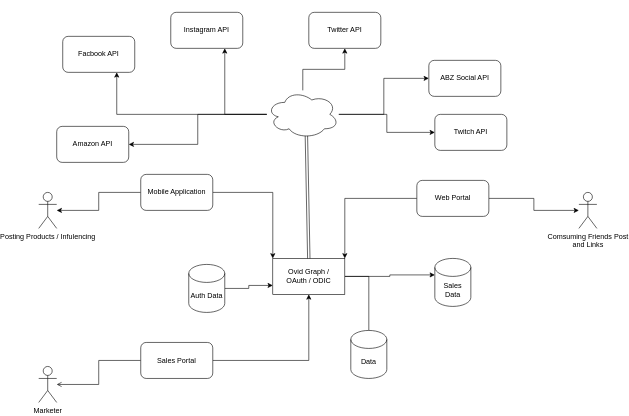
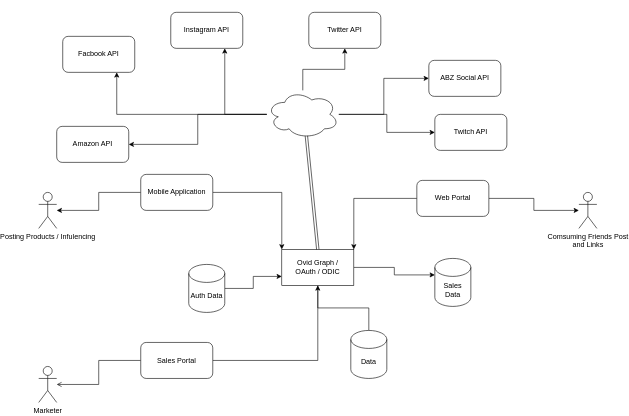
  <mxCell id="0" />
  <mxCell id="1" parent="0" />
  <mxCell id="2" style="edgeStyle=orthogonalEdgeStyle;rounded=0;orthogonalLoop=1;jettySize=auto;html=1;entryX=0;entryY=0.5;entryDx=0;entryDy=0;" edge="1" parent="1" source="8" target="29"><mxGeometry relative="1" as="geometry" /></mxCell>
  <mxCell id="3" style="edgeStyle=orthogonalEdgeStyle;rounded=0;orthogonalLoop=1;jettySize=auto;html=1;" edge="1" parent="1" source="8" target="28"><mxGeometry relative="1" as="geometry" /></mxCell>
  <mxCell id="4" style="edgeStyle=orthogonalEdgeStyle;rounded=0;orthogonalLoop=1;jettySize=auto;html=1;entryX=0.75;entryY=1;entryDx=0;entryDy=0;" edge="1" parent="1" source="8" target="27"><mxGeometry relative="1" as="geometry" /></mxCell>
  <mxCell id="5" style="edgeStyle=orthogonalEdgeStyle;rounded=0;orthogonalLoop=1;jettySize=auto;html=1;entryX=0.75;entryY=1;entryDx=0;entryDy=0;" edge="1" parent="1" source="8" target="26"><mxGeometry relative="1" as="geometry" /></mxCell>
  <mxCell id="6" style="edgeStyle=orthogonalEdgeStyle;rounded=0;orthogonalLoop=1;jettySize=auto;html=1;entryX=1;entryY=0.5;entryDx=0;entryDy=0;" edge="1" parent="1" source="8" target="33"><mxGeometry relative="1" as="geometry" /></mxCell>
  <mxCell id="7" style="edgeStyle=orthogonalEdgeStyle;rounded=0;orthogonalLoop=1;jettySize=auto;html=1;entryX=0;entryY=0.5;entryDx=0;entryDy=0;" edge="1" parent="1" source="8" target="34"><mxGeometry relative="1" as="geometry" /></mxCell>
  <mxCell id="8" value="" style="ellipse;shape=cloud;whiteSpace=wrap;html=1;" vertex="1" parent="1"><mxGeometry x="400" y="150" width="120" height="80" as="geometry" /></mxCell>
  <mxCell id="9" value="Posting Products / Infulencing" style="shape=umlActor;verticalLabelPosition=bottom;verticalAlign=top;html=1;outlineConnect=0;" vertex="1" parent="1"><mxGeometry x="20" y="320" width="30" height="60" as="geometry" /></mxCell>
  <mxCell id="10" value="Comsuming Friends Post &lt;br&gt;and Links" style="shape=umlActor;verticalLabelPosition=bottom;verticalAlign=top;html=1;outlineConnect=0;" vertex="1" parent="1"><mxGeometry x="920" y="320" width="30" height="60" as="geometry" /></mxCell>
  <mxCell id="11" style="edgeStyle=orthogonalEdgeStyle;rounded=0;orthogonalLoop=1;jettySize=auto;html=1;entryX=0;entryY=0;entryDx=0;entryDy=0;" edge="1" parent="1" source="13" target="23"><mxGeometry relative="1" as="geometry" /></mxCell>
  <mxCell id="12" style="edgeStyle=orthogonalEdgeStyle;rounded=0;orthogonalLoop=1;jettySize=auto;html=1;" edge="1" parent="1" source="13" target="9"><mxGeometry relative="1" as="geometry" /></mxCell>
  <mxCell id="13" value="Mobile Application" style="rounded=1;whiteSpace=wrap;html=1;" vertex="1" parent="1"><mxGeometry x="190" y="290" width="120" height="60" as="geometry" /></mxCell>
  <mxCell id="14" style="edgeStyle=orthogonalEdgeStyle;rounded=0;orthogonalLoop=1;jettySize=auto;html=1;entryX=1;entryY=0;entryDx=0;entryDy=0;" edge="1" parent="1" source="16" target="23"><mxGeometry relative="1" as="geometry" /></mxCell>
  <mxCell id="15" style="edgeStyle=orthogonalEdgeStyle;rounded=0;orthogonalLoop=1;jettySize=auto;html=1;" edge="1" parent="1" source="16" target="10"><mxGeometry relative="1" as="geometry" /></mxCell>
  <mxCell id="16" value="Web Portal" style="rounded=1;whiteSpace=wrap;html=1;" vertex="1" parent="1"><mxGeometry x="650" y="300" width="120" height="60" as="geometry" /></mxCell>
  <mxCell id="17" style="edgeStyle=orthogonalEdgeStyle;rounded=0;orthogonalLoop=1;jettySize=auto;html=1;entryX=0.5;entryY=1;entryDx=0;entryDy=0;" edge="1" parent="1" source="19" target="23"><mxGeometry relative="1" as="geometry" /></mxCell>
  <mxCell id="18" style="edgeStyle=orthogonalEdgeStyle;rounded=0;orthogonalLoop=1;jettySize=auto;html=1;endArrow=open;" edge="1" parent="1" source="19" target="20"><mxGeometry relative="1" as="geometry" /></mxCell>
  <mxCell id="19" value="Sales Portal" style="rounded=1;whiteSpace=wrap;html=1;" vertex="1" parent="1"><mxGeometry x="190" y="570" width="120" height="60" as="geometry" /></mxCell>
  <mxCell id="20" value="Marketer" style="shape=umlActor;verticalLabelPosition=bottom;verticalAlign=top;html=1;outlineConnect=0;" vertex="1" parent="1"><mxGeometry x="20" y="610" width="30" height="60" as="geometry" /></mxCell>
  <mxCell id="21" style="edgeStyle=orthogonalEdgeStyle;rounded=0;orthogonalLoop=1;jettySize=auto;html=1;endArrow=none;" edge="1" parent="1" source="23" target="24"><mxGeometry relative="1" as="geometry" /></mxCell>
  <mxCell id="22" style="edgeStyle=orthogonalEdgeStyle;rounded=0;orthogonalLoop=1;jettySize=auto;html=1;entryX=0;entryY=0;entryDx=0;entryDy=27.5;entryPerimeter=0;" edge="1" parent="1" source="23" target="32"><mxGeometry relative="1" as="geometry" /></mxCell>
- <mxCell id="23" value="Ovid Graph /&lt;br&gt;OAuth / ODIC" style="rounded=0;whiteSpace=wrap;html=1;" vertex="1" parent="1"><mxGeometry x="410" y="430" width="120" height="60" as="geometry" /></mxCell>
+ <mxCell id="23" value="Ovid Graph /&lt;br&gt;OAuth / ODIC" style="rounded=0;whiteSpace=wrap;html=1;" vertex="1" parent="1"><mxGeometry x="425" y="415" width="120" height="60" as="geometry" /></mxCell>
  <mxCell id="24" value="Data" style="shape=cylinder3;whiteSpace=wrap;html=1;boundedLbl=1;backgroundOutline=1;size=15;" vertex="1" parent="1"><mxGeometry x="540" y="550" width="60" height="80" as="geometry" /></mxCell>
  <mxCell id="25" value="" style="shape=link;html=1;exitX=0.55;exitY=0.95;exitDx=0;exitDy=0;exitPerimeter=0;entryX=0.5;entryY=0;entryDx=0;entryDy=0;" edge="1" parent="1" source="8" target="23"><mxGeometry width="100" relative="1" as="geometry"><mxPoint x="390" y="430" as="sourcePoint" /><mxPoint x="490" y="430" as="targetPoint" /></mxGeometry></mxCell>
  <mxCell id="26" value="Facbook API" style="rounded=1;whiteSpace=wrap;html=1;" vertex="1" parent="1"><mxGeometry x="60" y="60" width="120" height="60" as="geometry" /></mxCell>
  <mxCell id="27" value="Instagram API" style="rounded=1;whiteSpace=wrap;html=1;" vertex="1" parent="1"><mxGeometry x="240" y="20" width="120" height="60" as="geometry" /></mxCell>
  <mxCell id="28" value="Twitter API" style="rounded=1;whiteSpace=wrap;html=1;" vertex="1" parent="1"><mxGeometry x="470" y="20" width="120" height="60" as="geometry" /></mxCell>
  <mxCell id="29" value="ABZ Social API" style="rounded=1;whiteSpace=wrap;html=1;" vertex="1" parent="1"><mxGeometry x="670" y="100" width="120" height="60" as="geometry" /></mxCell>
  <mxCell id="30" style="edgeStyle=orthogonalEdgeStyle;rounded=0;orthogonalLoop=1;jettySize=auto;html=1;entryX=0;entryY=0.75;entryDx=0;entryDy=0;" edge="1" parent="1" source="31" target="23"><mxGeometry relative="1" as="geometry" /></mxCell>
  <mxCell id="31" value="Auth Data" style="shape=cylinder3;whiteSpace=wrap;html=1;boundedLbl=1;backgroundOutline=1;size=15;" vertex="1" parent="1"><mxGeometry x="270" y="440" width="60" height="80" as="geometry" /></mxCell>
  <mxCell id="32" value="Sales Data" style="shape=cylinder3;whiteSpace=wrap;html=1;boundedLbl=1;backgroundOutline=1;size=15;" vertex="1" parent="1"><mxGeometry x="680" y="430" width="60" height="80" as="geometry" /></mxCell>
  <mxCell id="33" value="Amazon API" style="rounded=1;whiteSpace=wrap;html=1;" vertex="1" parent="1"><mxGeometry x="50" y="210" width="120" height="60" as="geometry" /></mxCell>
  <mxCell id="34" value="Twitch API" style="rounded=1;whiteSpace=wrap;html=1;" vertex="1" parent="1"><mxGeometry x="680" y="190" width="120" height="60" as="geometry" /></mxCell>
